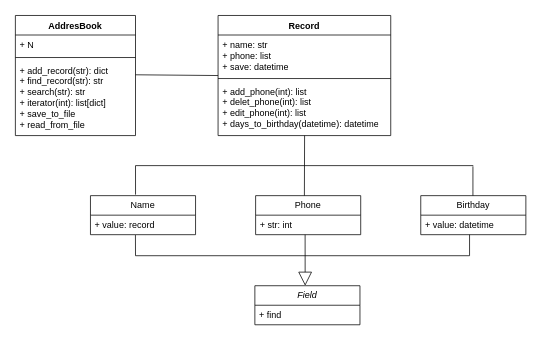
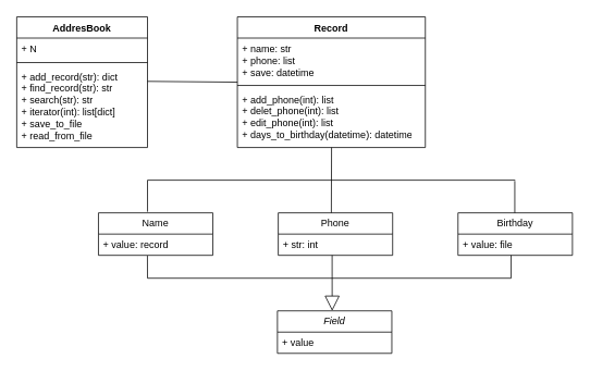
  <mxCell id="0" />
  <mxCell id="1" parent="0" />
  <mxCell id="2" value="AddresBook" style="swimlane;fontStyle=1;align=center;verticalAlign=top;childLayout=stackLayout;horizontal=1;startSize=26;horizontalStack=0;resizeParent=1;resizeParentMax=0;resizeLast=0;collapsible=1;marginBottom=0;whiteSpace=wrap;html=1;" vertex="1" parent="1"><mxGeometry x="20" y="20" width="160" height="160" as="geometry" /></mxCell>
  <mxCell id="3" value="+ N" style="text;strokeColor=none;fillColor=none;align=left;verticalAlign=top;spacingLeft=4;spacingRight=4;overflow=hidden;rotatable=0;points=[[0,0.5],[1,0.5]];portConstraint=eastwest;whiteSpace=wrap;html=1;" vertex="1" parent="2"><mxGeometry y="26" width="160" height="26" as="geometry" /></mxCell>
  <mxCell id="4" value="" style="line;strokeWidth=1;fillColor=none;align=left;verticalAlign=middle;spacingTop=-1;spacingLeft=3;spacingRight=3;rotatable=0;labelPosition=right;points=[];portConstraint=eastwest;strokeColor=inherit;" vertex="1" parent="2"><mxGeometry y="52" width="160" height="8" as="geometry" /></mxCell>
  <mxCell id="5" value="+ add_record(str): dict&lt;br&gt;+ find_record(str): str&lt;br&gt;+ search(str): str&lt;br&gt;+ iterator(int): list[dict]&lt;br&gt;+ save_to_file&lt;br&gt;+ read_from_file" style="text;strokeColor=none;fillColor=none;align=left;verticalAlign=top;spacingLeft=4;spacingRight=4;overflow=hidden;rotatable=0;points=[[0,0.5],[1,0.5]];portConstraint=eastwest;whiteSpace=wrap;html=1;" vertex="1" parent="2"><mxGeometry y="60" width="160" height="100" as="geometry" /></mxCell>
  <mxCell id="6" value="Record" style="swimlane;fontStyle=1;align=center;verticalAlign=top;childLayout=stackLayout;horizontal=1;startSize=26;horizontalStack=0;resizeParent=1;resizeParentMax=0;resizeLast=0;collapsible=1;marginBottom=0;whiteSpace=wrap;html=1;" vertex="1" parent="1"><mxGeometry x="290" y="20" width="230" height="160" as="geometry" /></mxCell>
  <mxCell id="7" value="+ name: str&lt;br&gt;+ phone: list&lt;br&gt;+ save: datetime" style="text;strokeColor=none;fillColor=none;align=left;verticalAlign=top;spacingLeft=4;spacingRight=4;overflow=hidden;rotatable=0;points=[[0,0.5],[1,0.5]];portConstraint=eastwest;whiteSpace=wrap;html=1;" vertex="1" parent="6"><mxGeometry y="26" width="230" height="54" as="geometry" /></mxCell>
  <mxCell id="8" value="" style="endArrow=none;html=1;rounded=0;labelBackgroundColor=default;strokeColor=default;align=center;verticalAlign=middle;fontFamily=Helvetica;fontSize=11;fontColor=default;shape=connector;entryX=0;entryY=0;entryDx=0;entryDy=0;entryPerimeter=0;" edge="1" parent="6" target="9"><mxGeometry relative="1" as="geometry"><mxPoint x="-110" y="79" as="sourcePoint" /><mxPoint x="50" y="79" as="targetPoint" /></mxGeometry></mxCell>
  <mxCell id="9" value="" style="line;strokeWidth=1;fillColor=none;align=left;verticalAlign=middle;spacingTop=-1;spacingLeft=3;spacingRight=3;rotatable=0;labelPosition=right;points=[];portConstraint=eastwest;strokeColor=inherit;" vertex="1" parent="6"><mxGeometry y="80" width="230" height="8" as="geometry" /></mxCell>
  <mxCell id="10" value="+ add_phone(int): list&lt;br&gt;+ delet_phone(int): list&lt;br&gt;+ edit_phone(int): list&lt;br&gt;+ days_to_birthday(datetime): datetime" style="text;strokeColor=none;fillColor=none;align=left;verticalAlign=top;spacingLeft=4;spacingRight=4;overflow=hidden;rotatable=0;points=[[0,0.5],[1,0.5]];portConstraint=eastwest;whiteSpace=wrap;html=1;" vertex="1" parent="6"><mxGeometry y="88" width="230" height="72" as="geometry" /></mxCell>
  <mxCell id="11" value="&lt;i&gt;Field&lt;/i&gt;" style="swimlane;fontStyle=0;childLayout=stackLayout;horizontal=1;startSize=26;fillColor=none;horizontalStack=0;resizeParent=1;resizeParentMax=0;resizeLast=0;collapsible=1;marginBottom=0;whiteSpace=wrap;html=1;" vertex="1" parent="1"><mxGeometry x="339" y="380" width="140" height="52" as="geometry" /></mxCell>
- <mxCell id="12" value="+ find" style="text;strokeColor=none;fillColor=none;align=left;verticalAlign=top;spacingLeft=4;spacingRight=4;overflow=hidden;rotatable=0;points=[[0,0.5],[1,0.5]];portConstraint=eastwest;whiteSpace=wrap;html=1;" vertex="1" parent="11"><mxGeometry y="26" width="140" height="26" as="geometry" /></mxCell>
+ <mxCell id="12" value="+ value" style="text;strokeColor=none;fillColor=none;align=left;verticalAlign=top;spacingLeft=4;spacingRight=4;overflow=hidden;rotatable=0;points=[[0,0.5],[1,0.5]];portConstraint=eastwest;whiteSpace=wrap;html=1;" vertex="1" parent="11"><mxGeometry y="26" width="140" height="26" as="geometry" /></mxCell>
  <mxCell id="13" value="Name" style="swimlane;fontStyle=0;childLayout=stackLayout;horizontal=1;startSize=26;fillColor=none;horizontalStack=0;resizeParent=1;resizeParentMax=0;resizeLast=0;collapsible=1;marginBottom=0;whiteSpace=wrap;html=1;" vertex="1" parent="1"><mxGeometry x="120" y="260" width="140" height="52" as="geometry" /></mxCell>
  <mxCell id="14" value="+ value: record" style="text;strokeColor=none;fillColor=none;align=left;verticalAlign=top;spacingLeft=4;spacingRight=4;overflow=hidden;rotatable=0;points=[[0,0.5],[1,0.5]];portConstraint=eastwest;whiteSpace=wrap;html=1;" vertex="1" parent="13"><mxGeometry y="26" width="140" height="26" as="geometry" /></mxCell>
  <mxCell id="15" value="Phone" style="swimlane;fontStyle=0;childLayout=stackLayout;horizontal=1;startSize=26;fillColor=none;horizontalStack=0;resizeParent=1;resizeParentMax=0;resizeLast=0;collapsible=1;marginBottom=0;whiteSpace=wrap;html=1;" vertex="1" parent="1"><mxGeometry x="340" y="260" width="140" height="52" as="geometry" /></mxCell>
  <mxCell id="16" value="" style="endArrow=block;endSize=16;endFill=0;html=1;rounded=0;entryX=0.471;entryY=1;entryDx=0;entryDy=0;entryPerimeter=0;exitX=0.471;exitY=1;exitDx=0;exitDy=0;exitPerimeter=0;" edge="1" parent="15" source="17"><mxGeometry x="0.358" y="-45" width="160" relative="1" as="geometry"><mxPoint x="45" y="60" as="sourcePoint" /><mxPoint x="66" y="120" as="targetPoint" /><mxPoint y="-1" as="offset" /></mxGeometry></mxCell>
  <mxCell id="17" value="+ str: int" style="text;strokeColor=none;fillColor=none;align=left;verticalAlign=top;spacingLeft=4;spacingRight=4;overflow=hidden;rotatable=0;points=[[0,0.5],[1,0.5]];portConstraint=eastwest;whiteSpace=wrap;html=1;" vertex="1" parent="15"><mxGeometry y="26" width="140" height="26" as="geometry" /></mxCell>
  <mxCell id="18" value="Birthday" style="swimlane;fontStyle=0;childLayout=stackLayout;horizontal=1;startSize=26;fillColor=none;horizontalStack=0;resizeParent=1;resizeParentMax=0;resizeLast=0;collapsible=1;marginBottom=0;whiteSpace=wrap;html=1;" vertex="1" parent="1"><mxGeometry x="560" y="260" width="140" height="52" as="geometry" /></mxCell>
- <mxCell id="19" value="+ value: datetime" style="text;strokeColor=none;fillColor=none;align=left;verticalAlign=top;spacingLeft=4;spacingRight=4;overflow=hidden;rotatable=0;points=[[0,0.5],[1,0.5]];portConstraint=eastwest;whiteSpace=wrap;html=1;" vertex="1" parent="18"><mxGeometry y="26" width="140" height="26" as="geometry" /></mxCell>
+ <mxCell id="19" value="+ value: file" style="text;strokeColor=none;fillColor=none;align=left;verticalAlign=top;spacingLeft=4;spacingRight=4;overflow=hidden;rotatable=0;points=[[0,0.5],[1,0.5]];portConstraint=eastwest;whiteSpace=wrap;html=1;" vertex="1" parent="18"><mxGeometry y="26" width="140" height="26" as="geometry" /></mxCell>
  <mxCell id="20" value="" style="endArrow=none;html=1;rounded=0;" edge="1" parent="1"><mxGeometry relative="1" as="geometry"><mxPoint x="180" y="340" as="sourcePoint" /><mxPoint x="625" y="340" as="targetPoint" /></mxGeometry></mxCell>
  <mxCell id="21" value="" style="endArrow=none;html=1;rounded=0;exitX=0.428;exitY=1.019;exitDx=0;exitDy=0;exitPerimeter=0;" edge="1" parent="1" source="14"><mxGeometry relative="1" as="geometry"><mxPoint x="180" y="320" as="sourcePoint" /><mxPoint x="180" y="340" as="targetPoint" /></mxGeometry></mxCell>
  <mxCell id="22" value="" style="endArrow=none;html=1;rounded=0;exitX=0.428;exitY=1.019;exitDx=0;exitDy=0;exitPerimeter=0;" edge="1" parent="1"><mxGeometry relative="1" as="geometry"><mxPoint x="625" y="312" as="sourcePoint" /><mxPoint x="625" y="340" as="targetPoint" /></mxGeometry></mxCell>
  <mxCell id="23" value="" style="endArrow=none;html=1;rounded=0;" edge="1" parent="1"><mxGeometry relative="1" as="geometry"><mxPoint x="180" y="220" as="sourcePoint" /><mxPoint x="630" y="220" as="targetPoint" /></mxGeometry></mxCell>
  <mxCell id="24" value="" style="endArrow=none;html=1;rounded=0;labelBackgroundColor=default;strokeColor=default;align=center;verticalAlign=middle;fontFamily=Helvetica;fontSize=11;fontColor=default;shape=connector;entryX=0.429;entryY=-0.026;entryDx=0;entryDy=0;entryPerimeter=0;" edge="1" parent="1" target="13"><mxGeometry relative="1" as="geometry"><mxPoint x="180" y="220" as="sourcePoint" /><mxPoint x="210" y="240" as="targetPoint" /></mxGeometry></mxCell>
  <mxCell id="25" value="" style="endArrow=none;html=1;rounded=0;labelBackgroundColor=default;strokeColor=default;align=center;verticalAlign=middle;fontFamily=Helvetica;fontSize=11;fontColor=default;shape=connector;entryX=0.429;entryY=-0.026;entryDx=0;entryDy=0;entryPerimeter=0;" edge="1" parent="1"><mxGeometry relative="1" as="geometry"><mxPoint x="629.5" y="221" as="sourcePoint" /><mxPoint x="629.5" y="260" as="targetPoint" /></mxGeometry></mxCell>
  <mxCell id="26" value="" style="endArrow=none;html=1;rounded=0;labelBackgroundColor=default;strokeColor=default;align=center;verticalAlign=middle;fontFamily=Helvetica;fontSize=11;fontColor=default;shape=connector;entryX=0.429;entryY=-0.026;entryDx=0;entryDy=0;entryPerimeter=0;exitX=0.501;exitY=1;exitDx=0;exitDy=0;exitPerimeter=0;" edge="1" parent="1" source="10"><mxGeometry relative="1" as="geometry"><mxPoint x="405" y="221" as="sourcePoint" /><mxPoint x="405" y="260" as="targetPoint" /></mxGeometry></mxCell>
